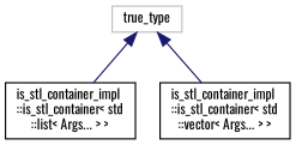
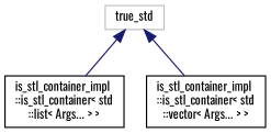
  digraph {
    rankdir=TB
    fontname=Oswald
    node [color=black fillcolor=white fontname=Oswald fontsize=10 shape=record style=filled]
    edge [color=midnightblue dir=back fontname=Oswald fontsize=10 labelfontname=Helvetica labelfontsize=10 style=solid]
-   n1 [color=grey75 height=0.2 label=true_type width=0.4]
+   n1 [color=grey75 height=0.2 label=true_std width=0.4]
    n2 [height=0.2 label="is_stl_container_impl\l::is_stl_container\< std\l::list\< Args... \> \>" width=0.4]
    n3 [height=0.2 label="is_stl_container_impl\l::is_stl_container\< std\l::vector\< Args... \> \>" width=0.4]
    n1 -> n2
    n1 -> n3
  }
